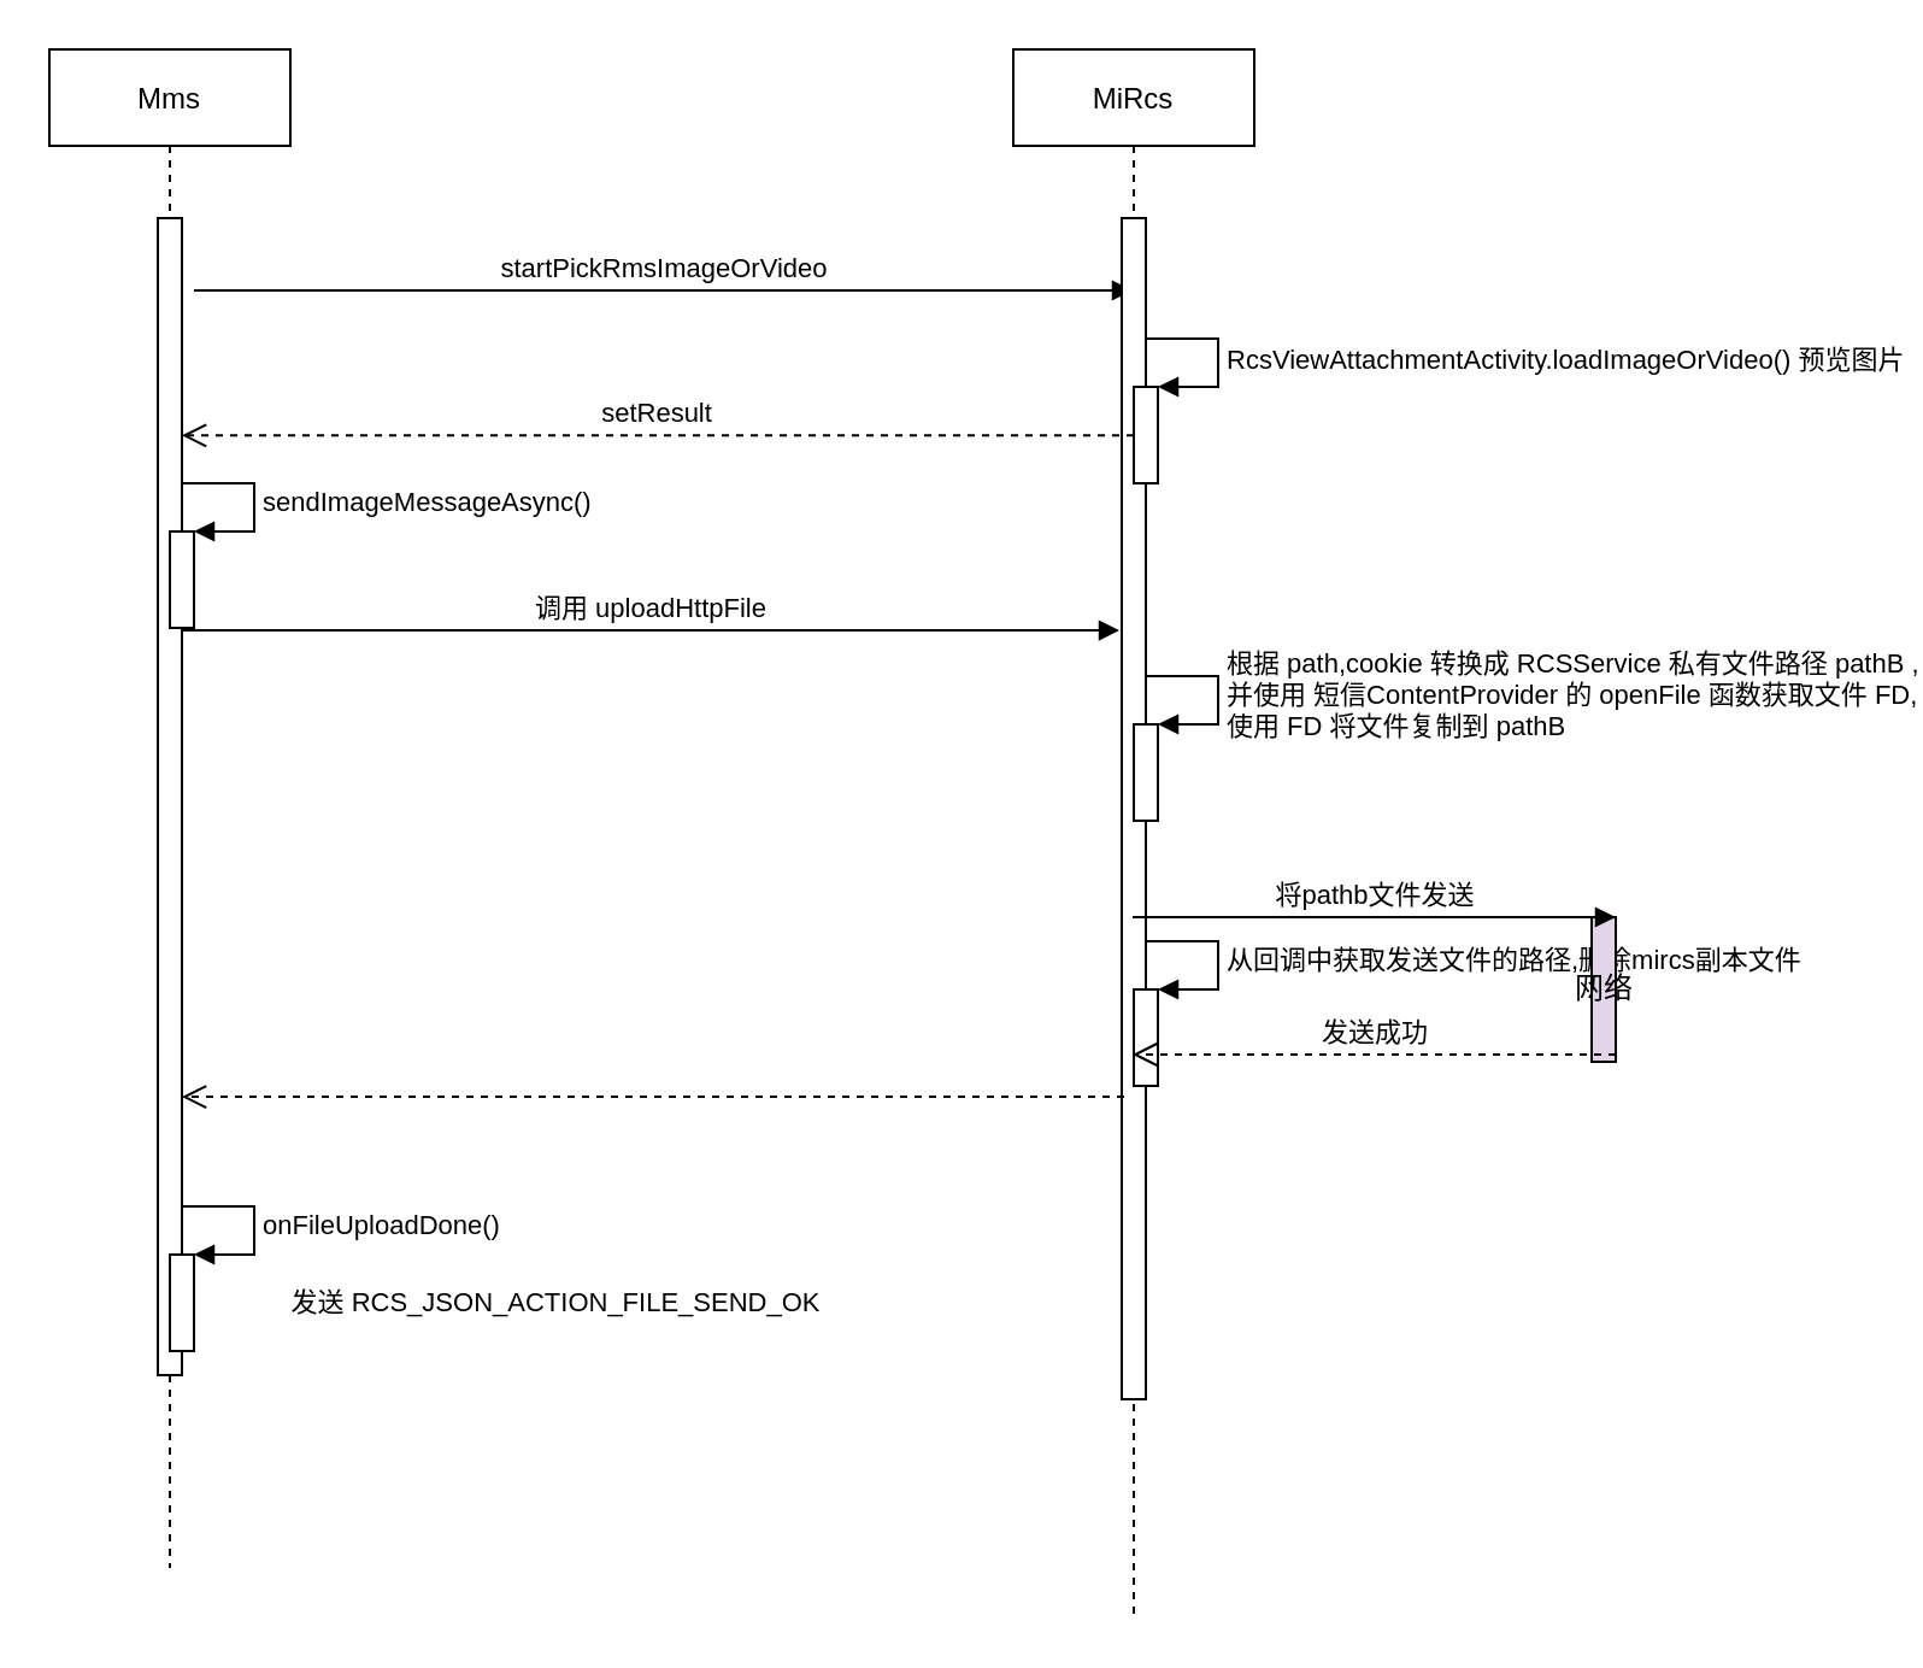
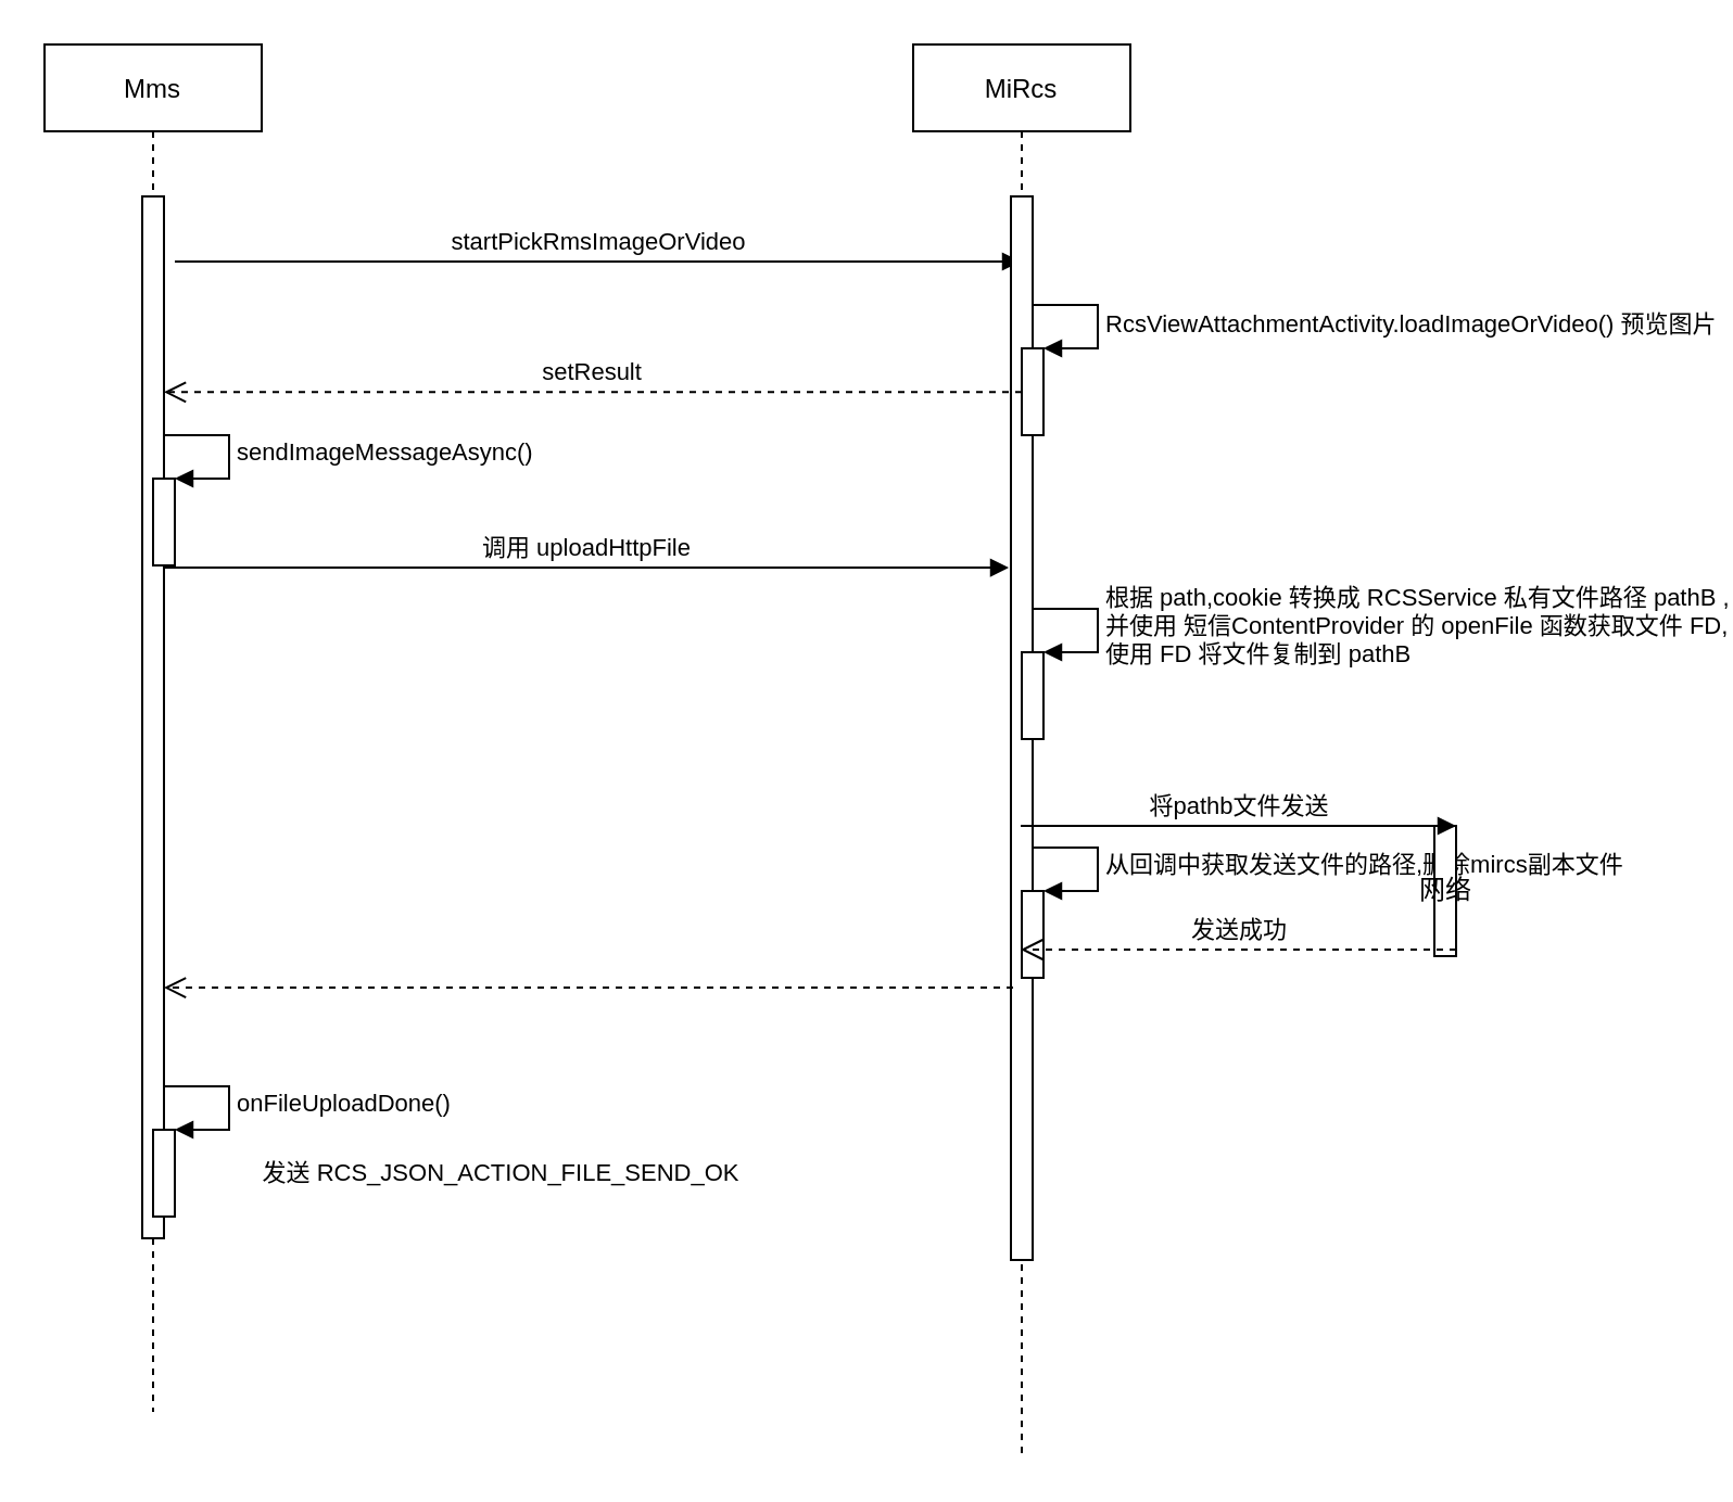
  <mxCell id="0" />
  <mxCell id="1" parent="0" />
  <mxCell id="2" value="Mms" style="shape=umlLifeline;perimeter=lifelinePerimeter;container=1;collapsible=0;recursiveResize=0;rounded=0;shadow=0;strokeWidth=1;" parent="1" vertex="1"><mxGeometry x="20" width="100" height="630" as="geometry" y="20" /></mxCell>
  <mxCell id="3" value="" style="points=[];perimeter=orthogonalPerimeter;rounded=0;shadow=0;strokeWidth=1;" parent="2" vertex="1"><mxGeometry x="45" y="70" width="10" height="480" as="geometry" /></mxCell>
  <mxCell id="4" value="" style="html=1;points=[];perimeter=orthogonalPerimeter;" vertex="1" parent="2"><mxGeometry x="50" y="500" width="10" height="40" as="geometry" /></mxCell>
  <mxCell id="5" value="&lt;div style=&quot;text-align: center&quot;&gt;onFileUploadDone()&lt;/div&gt;" style="edgeStyle=orthogonalEdgeStyle;html=1;align=left;spacingLeft=2;endArrow=block;rounded=0;entryX=1;entryY=0;" edge="1" target="4" parent="2"><mxGeometry relative="1" as="geometry"><mxPoint x="55" y="480" as="sourcePoint" /><Array as="points"><mxPoint x="85" y="480" /></Array></mxGeometry></mxCell>
  <mxCell id="6" value="startPickRmsImageOrVideo" style="html=1;verticalAlign=bottom;endArrow=block;" edge="1" parent="2" target="9"><mxGeometry width="80" relative="1" as="geometry"><mxPoint x="60" y="100" as="sourcePoint" /><mxPoint x="140" y="100" as="targetPoint" /></mxGeometry></mxCell>
  <mxCell id="7" value="" style="html=1;points=[];perimeter=orthogonalPerimeter;" vertex="1" parent="2"><mxGeometry x="50" y="200" width="10" height="40" as="geometry" /></mxCell>
  <mxCell id="8" value="sendImageMessageAsync()" style="edgeStyle=orthogonalEdgeStyle;html=1;align=left;spacingLeft=2;endArrow=block;rounded=0;entryX=1;entryY=0;" edge="1" target="7" parent="2"><mxGeometry relative="1" as="geometry"><mxPoint x="55" y="180" as="sourcePoint" /><Array as="points"><mxPoint x="85" y="180" /></Array></mxGeometry></mxCell>
  <mxCell id="9" value="MiRcs" style="shape=umlLifeline;perimeter=lifelinePerimeter;container=1;collapsible=0;recursiveResize=0;rounded=0;shadow=0;strokeWidth=1;" parent="1" vertex="1"><mxGeometry x="420" width="100" height="650" as="geometry" y="20" /></mxCell>
  <mxCell id="10" value="" style="points=[];perimeter=orthogonalPerimeter;rounded=0;shadow=0;strokeWidth=1;" parent="9" vertex="1"><mxGeometry x="45" y="70" width="10" height="490" as="geometry" /></mxCell>
  <mxCell id="11" value="" style="html=1;points=[];perimeter=orthogonalPerimeter;" vertex="1" parent="9"><mxGeometry x="50" y="390" width="10" height="40" as="geometry" /></mxCell>
  <mxCell id="12" value="从回调中获取发送文件的路径,删除mircs副本文件" style="edgeStyle=orthogonalEdgeStyle;html=1;align=left;spacingLeft=2;endArrow=block;rounded=0;entryX=1;entryY=0;" edge="1" target="11" parent="9"><mxGeometry relative="1" as="geometry"><mxPoint x="55" y="370" as="sourcePoint" /><Array as="points"><mxPoint x="85" y="370" /></Array></mxGeometry></mxCell>
  <mxCell id="13" value="" style="html=1;points=[];perimeter=orthogonalPerimeter;" vertex="1" parent="9"><mxGeometry x="50" y="280" width="10" height="40" as="geometry" /></mxCell>
  <mxCell id="14" value="&lt;div&gt;根据 path,cookie 转换成 RCSService 私有文件路径 pathB ,&lt;/div&gt;&lt;div&gt;并使用 短信ContentProvider 的 openFile 函数获取文件 FD,&lt;/div&gt;&lt;div&gt;使用 FD 将文件复制到 pathB&lt;/div&gt;" style="edgeStyle=orthogonalEdgeStyle;html=1;align=left;spacingLeft=2;endArrow=block;rounded=0;entryX=1;entryY=0;" edge="1" target="13" parent="9"><mxGeometry relative="1" as="geometry"><mxPoint x="55" y="260" as="sourcePoint" /><Array as="points"><mxPoint x="85" y="260" /></Array></mxGeometry></mxCell>
  <mxCell id="15" value="" style="html=1;points=[];perimeter=orthogonalPerimeter;" vertex="1" parent="9"><mxGeometry x="50" y="140" width="10" height="40" as="geometry" /></mxCell>
  <mxCell id="16" value="&lt;div id=&quot;magicdomid-1_32&quot; class=&quot;ace-line locate&quot; dir=&quot;auto&quot; style=&quot;background-color: rgba(0 , 0 , 0 , 0) ; font-size: 16px ; line-height: 26.88px ; color: rgb(31 , 35 , 41)&quot;&gt;&lt;span style=&quot;color: rgb(0 , 0 , 0) ; font-size: 11px&quot;&gt;RcsViewAttachmentActivity.loadImageOrVideo() 预览图片&lt;/span&gt;&lt;br&gt;&lt;/div&gt;" style="edgeStyle=orthogonalEdgeStyle;html=1;align=left;spacingLeft=2;endArrow=block;rounded=0;entryX=1;entryY=0;" edge="1" target="15" parent="9"><mxGeometry relative="1" as="geometry"><mxPoint x="55" y="120" as="sourcePoint" /><Array as="points"><mxPoint x="85" y="120" /></Array></mxGeometry></mxCell>
  <mxCell id="17" value="" style="verticalAlign=bottom;endArrow=open;dashed=1;endSize=8;exitX=0.1;exitY=0.744;shadow=0;strokeWidth=1;exitDx=0;exitDy=0;exitPerimeter=0;" parent="1" source="10" target="3" edge="1"><mxGeometry x="-0.103" y="-106" relative="1" as="geometry"><mxPoint x="175" y="256" as="targetPoint" /><mxPoint as="offset" /></mxGeometry></mxCell>
  <mxCell id="18" value="调用 uploadHttpFile" style="verticalAlign=bottom;endArrow=block;entryX=-0.1;entryY=0.349;shadow=0;strokeWidth=1;entryDx=0;entryDy=0;entryPerimeter=0;" parent="1" source="3" target="10" edge="1"><mxGeometry relative="1" as="geometry"><mxPoint x="175" y="180" as="sourcePoint" /></mxGeometry></mxCell>
- <mxCell id="19" value="网络" style="html=1;points=[];perimeter=orthogonalPerimeter;fillColor=#e1d5e7;" vertex="1" parent="1"><mxGeometry x="660" y="380" width="10" height="60" as="geometry" /></mxCell>
+ <mxCell id="19" value="网络" style="html=1;points=[];perimeter=orthogonalPerimeter;" vertex="1" parent="1"><mxGeometry x="660" y="380" width="10" height="60" as="geometry" /></mxCell>
  <mxCell id="20" value="将pathb文件发送" style="html=1;verticalAlign=bottom;endArrow=block;entryX=1;entryY=0;" edge="1" target="19" parent="1" source="9"><mxGeometry relative="1" as="geometry"><mxPoint x="730" y="380" as="sourcePoint" /></mxGeometry></mxCell>
  <mxCell id="21" value="发送成功" style="html=1;verticalAlign=bottom;endArrow=open;dashed=1;endSize=8;exitX=1;exitY=0.95;" edge="1" source="19" parent="1" target="9"><mxGeometry relative="1" as="geometry"><mxPoint x="730" y="437" as="targetPoint" /></mxGeometry></mxCell>
  <mxCell id="22" value="&lt;span style=&quot;font-size: 11px ; background-color: rgb(255 , 255 , 255)&quot;&gt;发送 RCS_JSON_ACTION_FILE_SEND_OK&lt;/span&gt;" style="text;html=1;align=center;verticalAlign=middle;resizable=0;points=[];autosize=1;" vertex="1" parent="1"><mxGeometry x="105" y="530" width="250" height="20" as="geometry" /></mxCell>
  <mxCell id="23" value="setResult" style="html=1;verticalAlign=bottom;endArrow=open;dashed=1;endSize=8;exitX=0.5;exitY=0.184;exitDx=0;exitDy=0;exitPerimeter=0;" edge="1" parent="1" source="10" target="3"><mxGeometry relative="1" as="geometry"><mxPoint x="440" y="206" as="sourcePoint" /><mxPoint x="370" y="210" as="targetPoint" /></mxGeometry></mxCell>
